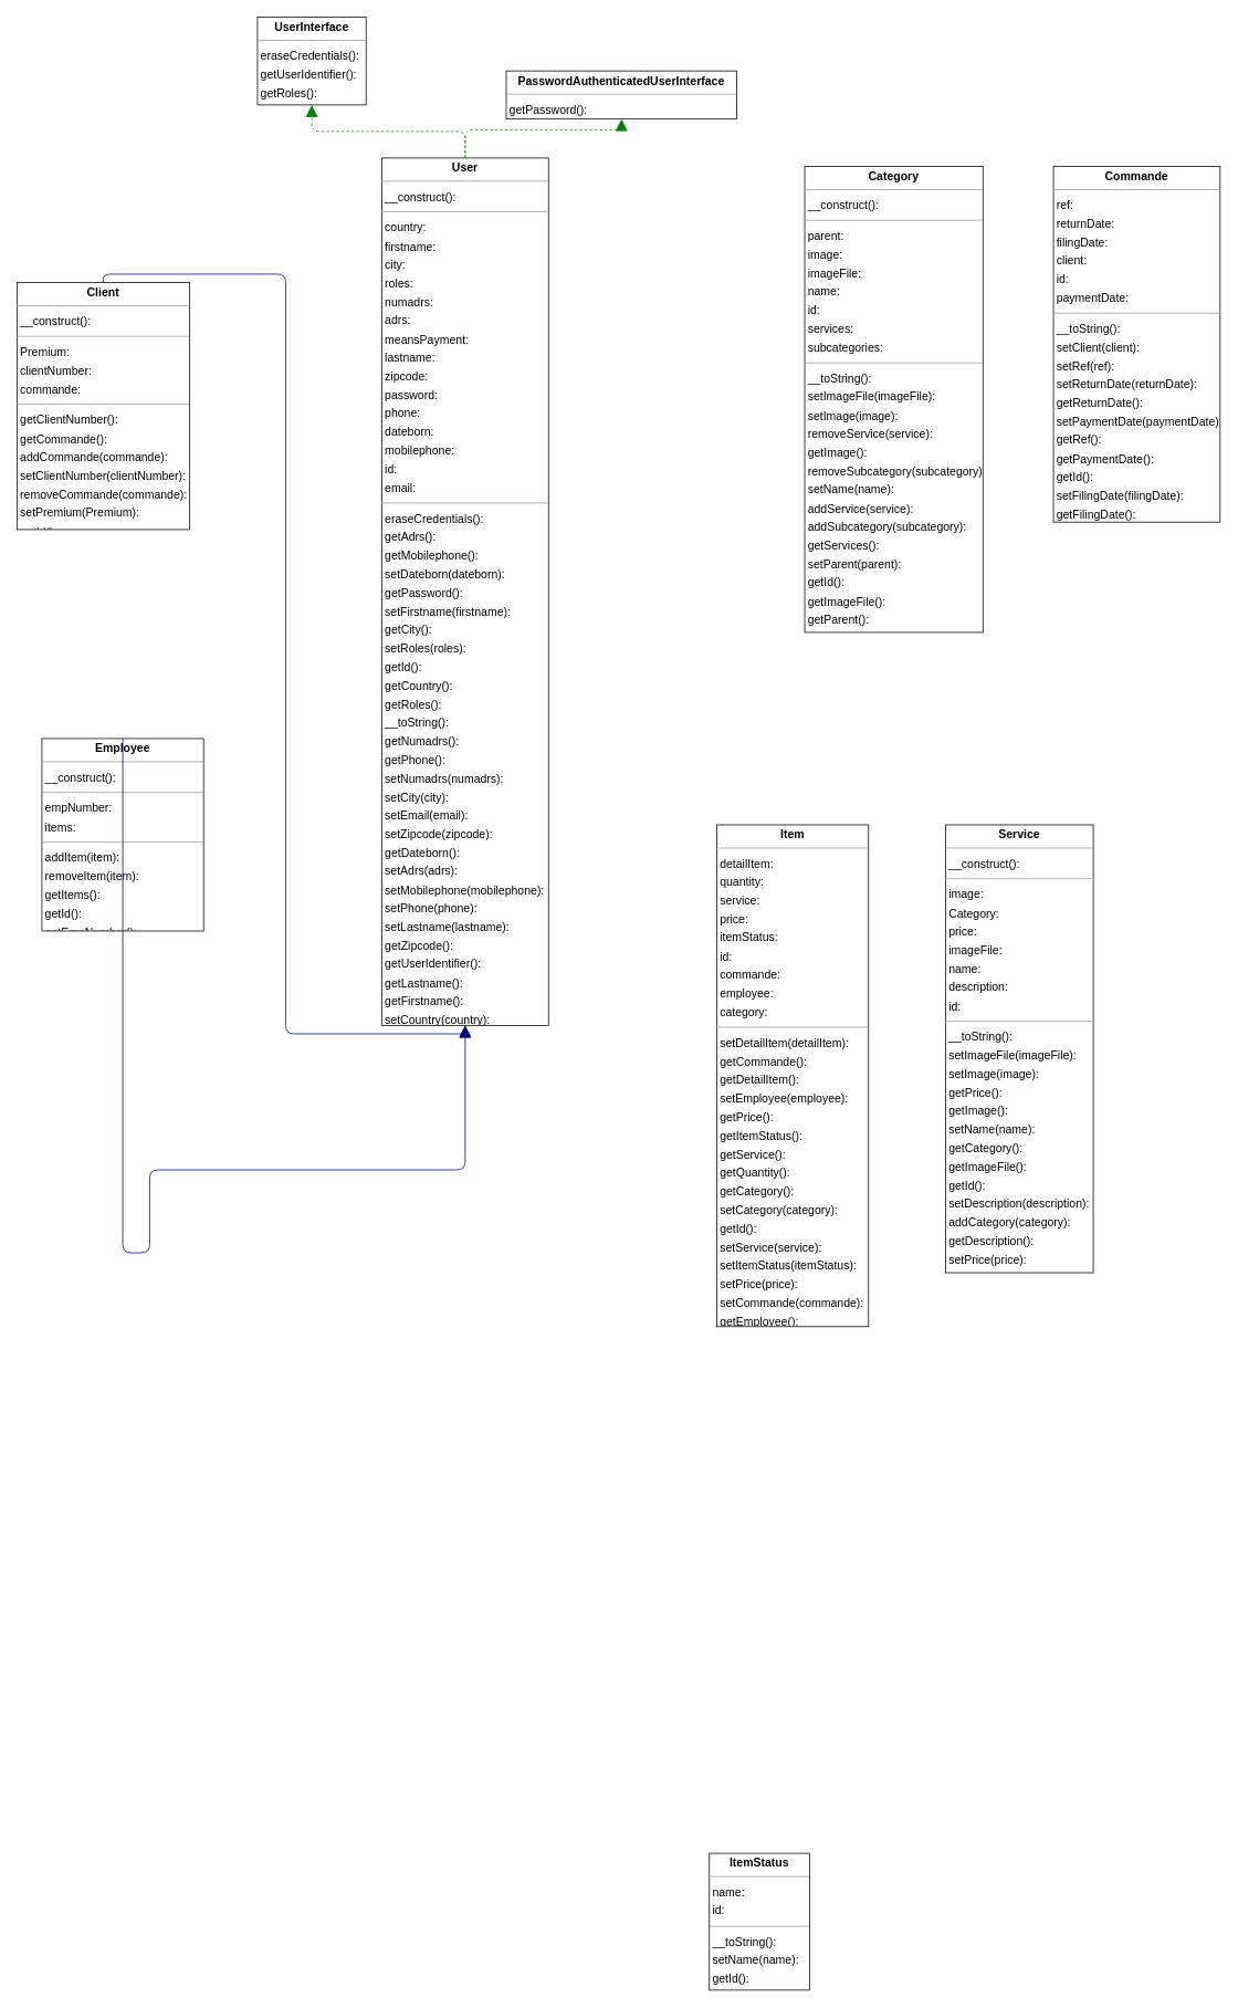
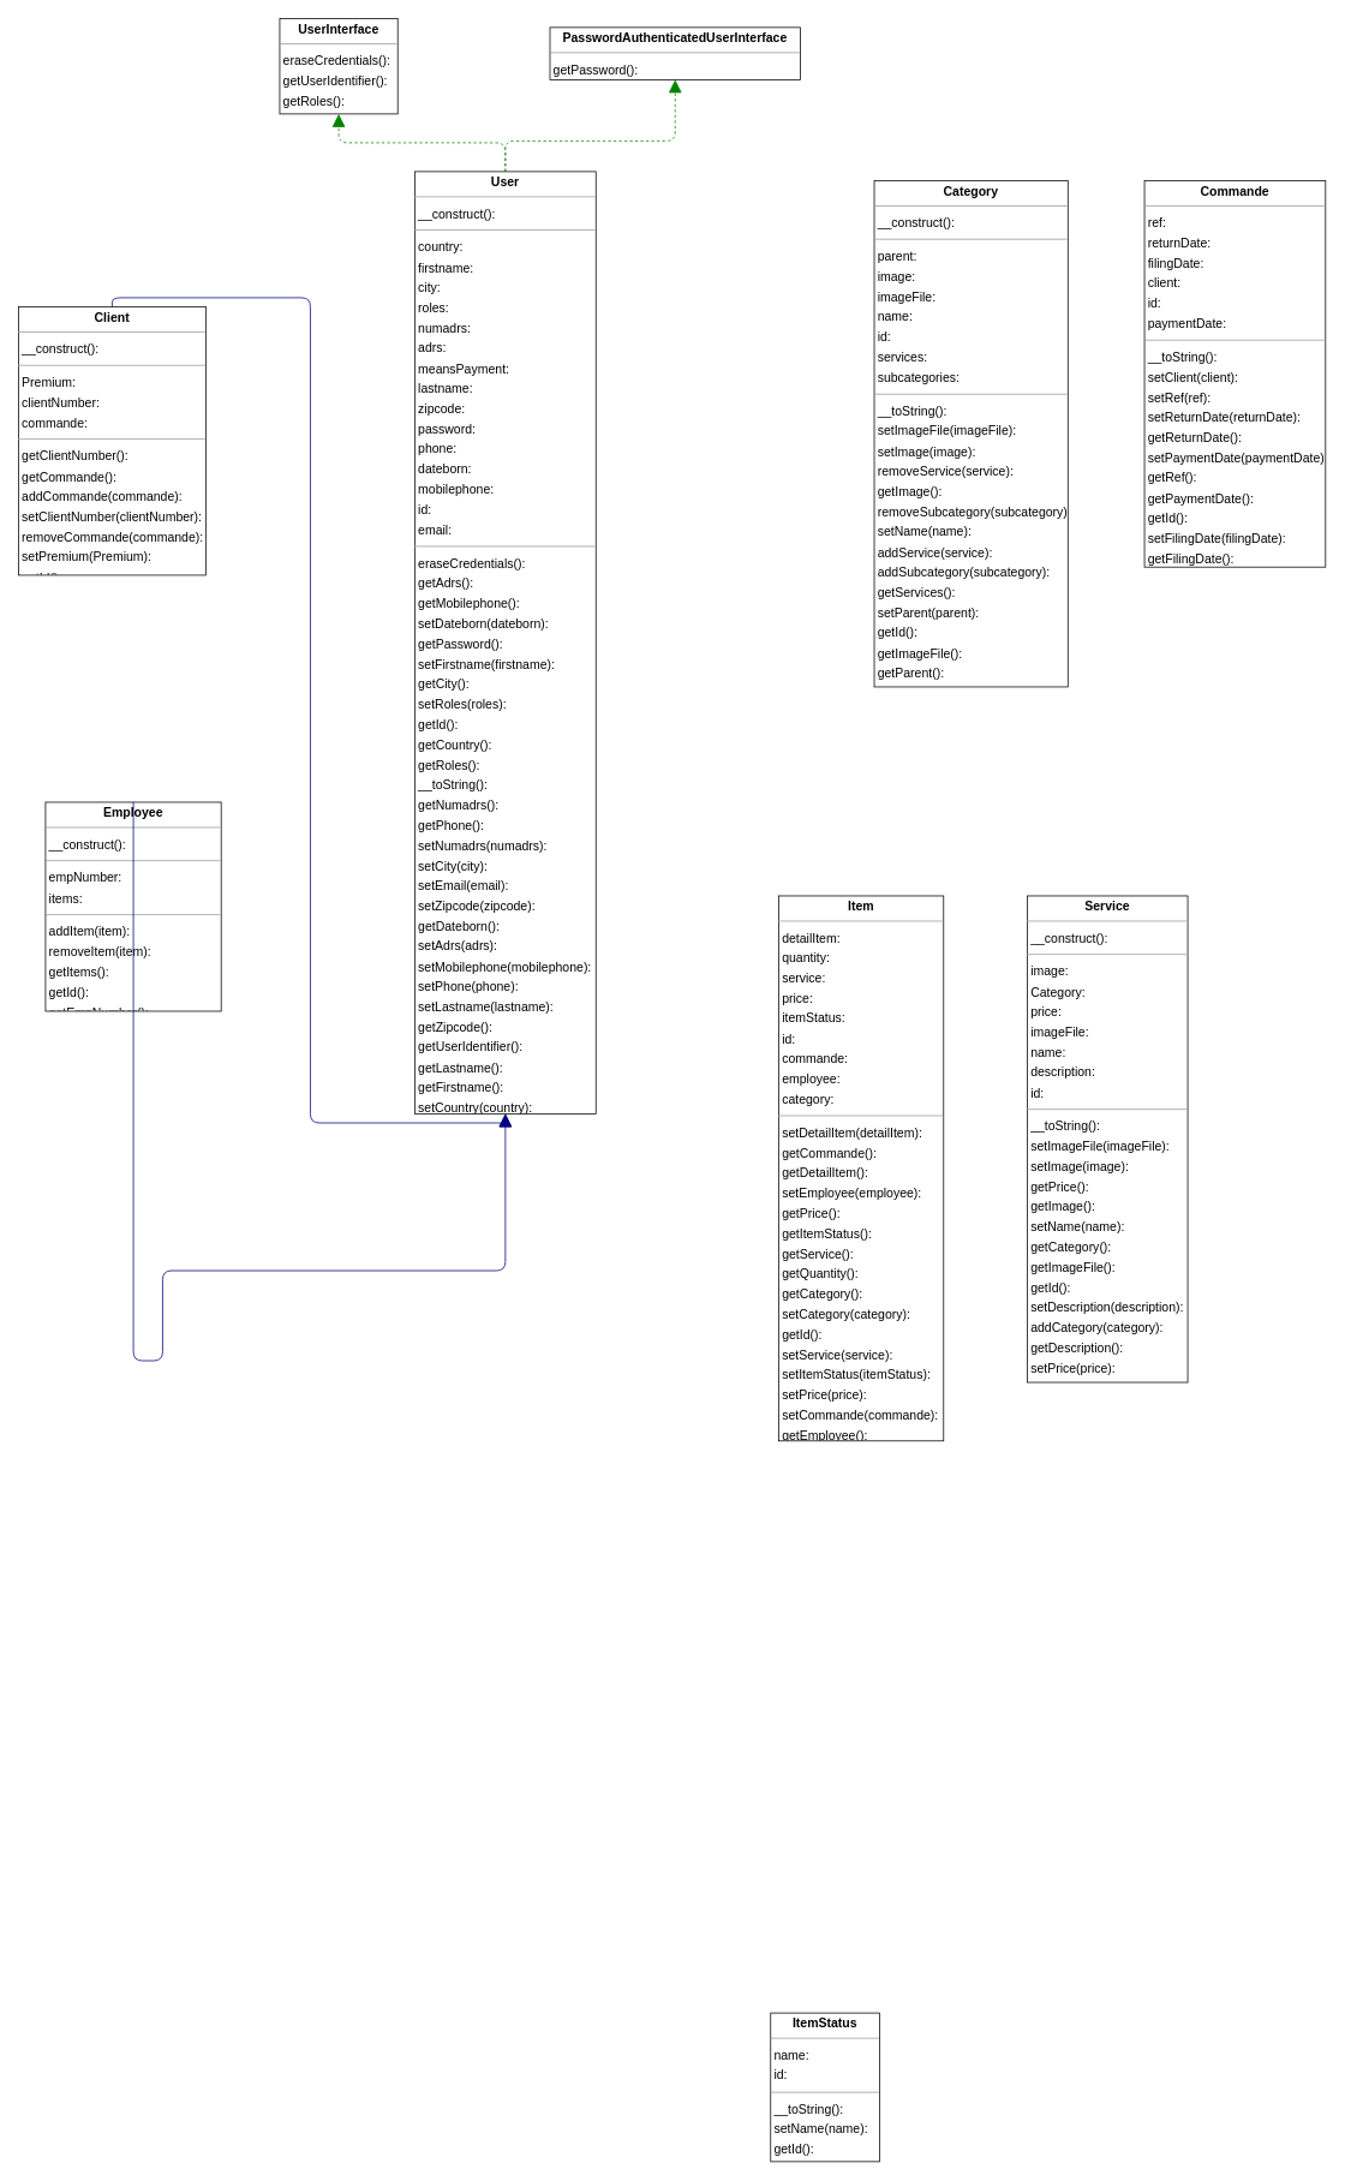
  <mxCell id="0" />
  <mxCell id="1" parent="0" />
  <mxCell id="2" value="&lt;p style=&quot;margin:0px;margin-top:4px;text-align:center;&quot;&gt;&lt;b&gt;Category&lt;/b&gt;&lt;/p&gt;&lt;hr size=&quot;1&quot;/&gt;&lt;p style=&quot;margin:0 0 0 4px;line-height:1.6;&quot;&gt; __construct(): &lt;/p&gt;&lt;hr size=&quot;1&quot;/&gt;&lt;p style=&quot;margin:0 0 0 4px;line-height:1.6;&quot;&gt; parent: &lt;br/&gt; image: &lt;br/&gt; imageFile: &lt;br/&gt; name: &lt;br/&gt; id: &lt;br/&gt; services: &lt;br/&gt; subcategories: &lt;/p&gt;&lt;hr size=&quot;1&quot;/&gt;&lt;p style=&quot;margin:0 0 0 4px;line-height:1.6;&quot;&gt; __toString(): &lt;br/&gt; setImageFile(imageFile): &lt;br/&gt; setImage(image): &lt;br/&gt; removeService(service): &lt;br/&gt; getImage(): &lt;br/&gt; removeSubcategory(subcategory): &lt;br/&gt; setName(name): &lt;br/&gt; addService(service): &lt;br/&gt; addSubcategory(subcategory): &lt;br/&gt; getServices(): &lt;br/&gt; setParent(parent): &lt;br/&gt; getId(): &lt;br/&gt; getImageFile(): &lt;br/&gt; getParent(): &lt;br/&gt; getSubcategories(): &lt;br/&gt; getName(): &lt;/p&gt;" style="verticalAlign=top;align=left;overflow=fill;fontSize=14;fontFamily=Helvetica;html=1;rounded=0;shadow=0;comic=0;labelBackgroundColor=none;strokeWidth=1;" parent="1" vertex="1"><mxGeometry x="970" y="200" width="215" height="562" as="geometry" /></mxCell>
  <mxCell id="3" value="&lt;p style=&quot;margin:0px;margin-top:4px;text-align:center;&quot;&gt;&lt;b&gt;Client&lt;/b&gt;&lt;/p&gt;&lt;hr size=&quot;1&quot;/&gt;&lt;p style=&quot;margin:0 0 0 4px;line-height:1.6;&quot;&gt; __construct(): &lt;/p&gt;&lt;hr size=&quot;1&quot;/&gt;&lt;p style=&quot;margin:0 0 0 4px;line-height:1.6;&quot;&gt; Premium: &lt;br/&gt; clientNumber: &lt;br/&gt; commande: &lt;/p&gt;&lt;hr size=&quot;1&quot;/&gt;&lt;p style=&quot;margin:0 0 0 4px;line-height:1.6;&quot;&gt; getClientNumber(): &lt;br/&gt; getCommande(): &lt;br/&gt; addCommande(commande): &lt;br/&gt; setClientNumber(clientNumber): &lt;br/&gt; removeCommande(commande): &lt;br/&gt; setPremium(Premium): &lt;br/&gt; getId(): &lt;br/&gt; isPremium(): &lt;/p&gt;" style="verticalAlign=top;align=left;overflow=fill;fontSize=14;fontFamily=Helvetica;html=1;rounded=0;shadow=0;comic=0;labelBackgroundColor=none;strokeWidth=1;" parent="1" vertex="1"><mxGeometry x="20" y="340" width="208" height="298" as="geometry" /></mxCell>
  <mxCell id="4" value="&lt;p style=&quot;margin:0px;margin-top:4px;text-align:center;&quot;&gt;&lt;b&gt;Commande&lt;/b&gt;&lt;/p&gt;&lt;hr size=&quot;1&quot;/&gt;&lt;p style=&quot;margin:0 0 0 4px;line-height:1.6;&quot;&gt; ref: &lt;br/&gt; returnDate: &lt;br/&gt; filingDate: &lt;br/&gt; client: &lt;br/&gt; id: &lt;br/&gt; paymentDate: &lt;/p&gt;&lt;hr size=&quot;1&quot;/&gt;&lt;p style=&quot;margin:0 0 0 4px;line-height:1.6;&quot;&gt; __toString(): &lt;br/&gt; setClient(client): &lt;br/&gt; setRef(ref): &lt;br/&gt; setReturnDate(returnDate): &lt;br/&gt; getReturnDate(): &lt;br/&gt; setPaymentDate(paymentDate): &lt;br/&gt; getRef(): &lt;br/&gt; getPaymentDate(): &lt;br/&gt; getId(): &lt;br/&gt; setFilingDate(filingDate): &lt;br/&gt; getFilingDate(): &lt;br/&gt; getClient(): &lt;/p&gt;" style="verticalAlign=top;align=left;overflow=fill;fontSize=14;fontFamily=Helvetica;html=1;rounded=0;shadow=0;comic=0;labelBackgroundColor=none;strokeWidth=1;" parent="1" vertex="1"><mxGeometry x="1270" y="200" width="201" height="429" as="geometry" /></mxCell>
  <mxCell id="5" value="&lt;p style=&quot;margin:0px;margin-top:4px;text-align:center;&quot;&gt;&lt;b&gt;Employee&lt;/b&gt;&lt;/p&gt;&lt;hr size=&quot;1&quot;/&gt;&lt;p style=&quot;margin:0 0 0 4px;line-height:1.6;&quot;&gt; __construct(): &lt;/p&gt;&lt;hr size=&quot;1&quot;/&gt;&lt;p style=&quot;margin:0 0 0 4px;line-height:1.6;&quot;&gt; empNumber: &lt;br/&gt; items: &lt;/p&gt;&lt;hr size=&quot;1&quot;/&gt;&lt;p style=&quot;margin:0 0 0 4px;line-height:1.6;&quot;&gt; addItem(item): &lt;br/&gt; removeItem(item): &lt;br/&gt; getItems(): &lt;br/&gt; getId(): &lt;br/&gt; getEmpNumber(): &lt;br/&gt; setEmpNumber(empNumber): &lt;/p&gt;" style="verticalAlign=top;align=left;overflow=fill;fontSize=14;fontFamily=Helvetica;html=1;rounded=0;shadow=0;comic=0;labelBackgroundColor=none;strokeWidth=1;" parent="1" vertex="1"><mxGeometry x="50" y="890" width="195" height="232" as="geometry" /></mxCell>
  <mxCell id="6" value="&lt;p style=&quot;margin:0px;margin-top:4px;text-align:center;&quot;&gt;&lt;b&gt;Item&lt;/b&gt;&lt;/p&gt;&lt;hr size=&quot;1&quot;/&gt;&lt;p style=&quot;margin:0 0 0 4px;line-height:1.6;&quot;&gt; detailItem: &lt;br/&gt; quantity: &lt;br/&gt; service: &lt;br/&gt; price: &lt;br/&gt; itemStatus: &lt;br/&gt; id: &lt;br/&gt; commande: &lt;br/&gt; employee: &lt;br/&gt; category: &lt;/p&gt;&lt;hr size=&quot;1&quot;/&gt;&lt;p style=&quot;margin:0 0 0 4px;line-height:1.6;&quot;&gt; setDetailItem(detailItem): &lt;br/&gt; getCommande(): &lt;br/&gt; getDetailItem(): &lt;br/&gt; setEmployee(employee): &lt;br/&gt; getPrice(): &lt;br/&gt; getItemStatus(): &lt;br/&gt; getService(): &lt;br/&gt; getQuantity(): &lt;br/&gt; getCategory(): &lt;br/&gt; setCategory(category): &lt;br/&gt; getId(): &lt;br/&gt; setService(service): &lt;br/&gt; setItemStatus(itemStatus): &lt;br/&gt; setPrice(price): &lt;br/&gt; setCommande(commande): &lt;br/&gt; getEmployee(): &lt;br/&gt; setQuantity(quantity): &lt;/p&gt;" style="verticalAlign=top;align=left;overflow=fill;fontSize=14;fontFamily=Helvetica;html=1;rounded=0;shadow=0;comic=0;labelBackgroundColor=none;strokeWidth=1;" parent="1" vertex="1"><mxGeometry x="864" y="994" width="183" height="605" as="geometry" /></mxCell>
  <mxCell id="7" value="&lt;p style=&quot;margin:0px;margin-top:4px;text-align:center;&quot;&gt;&lt;b&gt;ItemStatus&lt;/b&gt;&lt;/p&gt;&lt;hr size=&quot;1&quot;/&gt;&lt;p style=&quot;margin:0 0 0 4px;line-height:1.6;&quot;&gt; name: &lt;br/&gt; id: &lt;/p&gt;&lt;hr size=&quot;1&quot;/&gt;&lt;p style=&quot;margin:0 0 0 4px;line-height:1.6;&quot;&gt; __toString(): &lt;br/&gt; setName(name): &lt;br/&gt; getId(): &lt;br/&gt; getName(): &lt;/p&gt;" style="verticalAlign=top;align=left;overflow=fill;fontSize=14;fontFamily=Helvetica;html=1;rounded=0;shadow=0;comic=0;labelBackgroundColor=none;strokeWidth=1;" parent="1" vertex="1"><mxGeometry x="855" y="2234" width="121" height="165" as="geometry" /></mxCell>
- <mxCell id="8" value="&lt;p style=&quot;margin:0px;margin-top:4px;text-align:center;&quot;&gt;&lt;b&gt;PasswordAuthenticatedUserInterface&lt;/b&gt;&lt;/p&gt;&lt;hr size=&quot;1&quot;/&gt;&lt;p style=&quot;margin:0 0 0 4px;line-height:1.6;&quot;&gt; getPassword(): &lt;/p&gt;" style="verticalAlign=top;align=left;overflow=fill;fontSize=14;fontFamily=Helvetica;html=1;rounded=0;shadow=0;comic=0;labelBackgroundColor=none;strokeWidth=1;" parent="1" vertex="1"><mxGeometry x="610" y="85" width="278" height="58" as="geometry" /></mxCell>
+ <mxCell id="8" value="&lt;p style=&quot;margin:0px;margin-top:4px;text-align:center;&quot;&gt;&lt;b&gt;PasswordAuthenticatedUserInterface&lt;/b&gt;&lt;/p&gt;&lt;hr size=&quot;1&quot;/&gt;&lt;p style=&quot;margin:0 0 0 4px;line-height:1.6;&quot;&gt; getPassword(): &lt;/p&gt;" style="verticalAlign=top;align=left;overflow=fill;fontSize=14;fontFamily=Helvetica;html=1;rounded=0;shadow=0;comic=0;labelBackgroundColor=none;strokeWidth=1;" parent="1" vertex="1"><mxGeometry x="610" y="30" width="278" height="58" as="geometry" /></mxCell>
  <mxCell id="9" value="&lt;p style=&quot;margin:0px;margin-top:4px;text-align:center;&quot;&gt;&lt;b&gt;Service&lt;/b&gt;&lt;/p&gt;&lt;hr size=&quot;1&quot;/&gt;&lt;p style=&quot;margin:0 0 0 4px;line-height:1.6;&quot;&gt; __construct(): &lt;/p&gt;&lt;hr size=&quot;1&quot;/&gt;&lt;p style=&quot;margin:0 0 0 4px;line-height:1.6;&quot;&gt; image: &lt;br/&gt; Category: &lt;br/&gt; price: &lt;br/&gt; imageFile: &lt;br/&gt; name: &lt;br/&gt; description: &lt;br/&gt; id: &lt;/p&gt;&lt;hr size=&quot;1&quot;/&gt;&lt;p style=&quot;margin:0 0 0 4px;line-height:1.6;&quot;&gt; __toString(): &lt;br/&gt; setImageFile(imageFile): &lt;br/&gt; setImage(image): &lt;br/&gt; getPrice(): &lt;br/&gt; getImage(): &lt;br/&gt; setName(name): &lt;br/&gt; getCategory(): &lt;br/&gt; getImageFile(): &lt;br/&gt; getId(): &lt;br/&gt; setDescription(description): &lt;br/&gt; addCategory(category): &lt;br/&gt; getDescription(): &lt;br/&gt; setPrice(price): &lt;br/&gt; removeCategory(category): &lt;br/&gt; getName(): &lt;/p&gt;" style="verticalAlign=top;align=left;overflow=fill;fontSize=14;fontFamily=Helvetica;html=1;rounded=0;shadow=0;comic=0;labelBackgroundColor=none;strokeWidth=1;" parent="1" vertex="1"><mxGeometry x="1140" y="994" width="178" height="540" as="geometry" /></mxCell>
  <mxCell id="10" value="&lt;p style=&quot;margin:0px;margin-top:4px;text-align:center;&quot;&gt;&lt;b&gt;User&lt;/b&gt;&lt;/p&gt;&lt;hr size=&quot;1&quot;/&gt;&lt;p style=&quot;margin:0 0 0 4px;line-height:1.6;&quot;&gt; __construct(): &lt;/p&gt;&lt;hr size=&quot;1&quot;/&gt;&lt;p style=&quot;margin:0 0 0 4px;line-height:1.6;&quot;&gt; country: &lt;br/&gt; firstname: &lt;br/&gt; city: &lt;br/&gt; roles: &lt;br/&gt; numadrs: &lt;br/&gt; adrs: &lt;br/&gt; meansPayment: &lt;br/&gt; lastname: &lt;br/&gt; zipcode: &lt;br/&gt; password: &lt;br/&gt; phone: &lt;br/&gt; dateborn: &lt;br/&gt; mobilephone: &lt;br/&gt; id: &lt;br/&gt; email: &lt;/p&gt;&lt;hr size=&quot;1&quot;/&gt;&lt;p style=&quot;margin:0 0 0 4px;line-height:1.6;&quot;&gt; eraseCredentials(): &lt;br/&gt; getAdrs(): &lt;br/&gt; getMobilephone(): &lt;br/&gt; setDateborn(dateborn): &lt;br/&gt; getPassword(): &lt;br/&gt; setFirstname(firstname): &lt;br/&gt; getCity(): &lt;br/&gt; setRoles(roles): &lt;br/&gt; getId(): &lt;br/&gt; getCountry(): &lt;br/&gt; getRoles(): &lt;br/&gt; __toString(): &lt;br/&gt; getNumadrs(): &lt;br/&gt; getPhone(): &lt;br/&gt; setNumadrs(numadrs): &lt;br/&gt; setCity(city): &lt;br/&gt; setEmail(email): &lt;br/&gt; setZipcode(zipcode): &lt;br/&gt; getDateborn(): &lt;br/&gt; setAdrs(adrs): &lt;br/&gt; setMobilephone(mobilephone): &lt;br/&gt; setPhone(phone): &lt;br/&gt; setLastname(lastname): &lt;br/&gt; getZipcode(): &lt;br/&gt; getUserIdentifier(): &lt;br/&gt; getLastname(): &lt;br/&gt; getFirstname(): &lt;br/&gt; setCountry(country): &lt;br/&gt; setPassword(password): &lt;br/&gt; getEmail(): &lt;/p&gt;" style="verticalAlign=top;align=left;overflow=fill;fontSize=14;fontFamily=Helvetica;html=1;rounded=0;shadow=0;comic=0;labelBackgroundColor=none;strokeWidth=1;" parent="1" vertex="1"><mxGeometry x="460" y="190" width="201" height="1046" as="geometry" /></mxCell>
  <mxCell id="11" value="&lt;p style=&quot;margin:0px;margin-top:4px;text-align:center;&quot;&gt;&lt;b&gt;UserInterface&lt;/b&gt;&lt;/p&gt;&lt;hr size=&quot;1&quot;/&gt;&lt;p style=&quot;margin:0 0 0 4px;line-height:1.6;&quot;&gt; eraseCredentials(): &lt;br/&gt; getUserIdentifier(): &lt;br/&gt; getRoles(): &lt;/p&gt;" style="verticalAlign=top;align=left;overflow=fill;fontSize=14;fontFamily=Helvetica;html=1;rounded=0;shadow=0;comic=0;labelBackgroundColor=none;strokeWidth=1;" parent="1" vertex="1"><mxGeometry x="310" y="20" width="131" height="106" as="geometry" /></mxCell>
  <mxCell id="12" value="" style="html=1;rounded=1;edgeStyle=orthogonalEdgeStyle;dashed=0;startArrow=none;endArrow=block;endSize=12;strokeColor=#000082;exitX=0.500;exitY=0.000;exitDx=0;exitDy=0;entryX=0.500;entryY=1.000;entryDx=0;entryDy=0;" parent="1" source="3" target="10" edge="1"><mxGeometry width="50" height="50" relative="1" as="geometry"><Array as="points" /></mxGeometry></mxCell>
  <mxCell id="13" value="" style="html=1;rounded=1;edgeStyle=orthogonalEdgeStyle;dashed=0;startArrow=none;endArrow=block;endSize=12;strokeColor=#000082;exitX=0.500;exitY=0.000;exitDx=0;exitDy=0;entryX=0.500;entryY=1.000;entryDx=0;entryDy=0;" parent="1" source="5" target="10" edge="1"><mxGeometry width="50" height="50" relative="1" as="geometry"><Array as="points"><mxPoint x="148" y="1510" /><mxPoint x="180" y="1510" /><mxPoint x="180" y="1410" /><mxPoint x="560" y="1410" /></Array></mxGeometry></mxCell>
  <mxCell id="14" value="" style="html=1;rounded=1;edgeStyle=orthogonalEdgeStyle;dashed=1;startArrow=none;endArrow=block;endSize=12;strokeColor=#008200;exitX=0.500;exitY=0.000;exitDx=0;exitDy=0;entryX=0.500;entryY=1.001;entryDx=0;entryDy=0;" parent="1" source="10" target="8" edge="1"><mxGeometry width="50" height="50" relative="1" as="geometry"><Array as="points"><mxPoint x="675" y="156" /><mxPoint x="915" y="156" /></Array></mxGeometry></mxCell>
  <mxCell id="15" value="" style="html=1;rounded=1;edgeStyle=orthogonalEdgeStyle;dashed=1;startArrow=none;endArrow=block;endSize=12;strokeColor=#008200;exitX=0.500;exitY=0.000;exitDx=0;exitDy=0;entryX=0.500;entryY=1.000;entryDx=0;entryDy=0;" parent="1" source="10" target="11" edge="1"><mxGeometry width="50" height="50" relative="1" as="geometry"><Array as="points" /></mxGeometry></mxCell>
